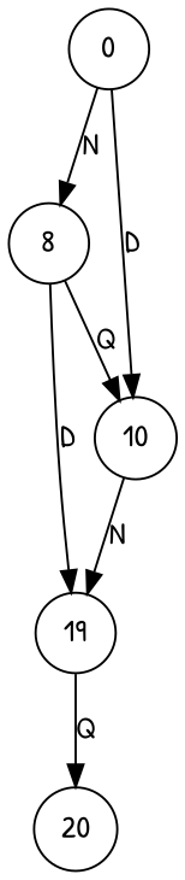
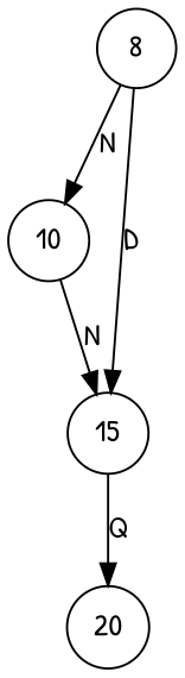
  digraph {
    fontname="Patrick Hand"
    rankdir=TB
    node [fontname="Patrick Hand" shape=circle]
    edge [fontname="Patrick Hand"]
    n1 [label=8]
-   0
    10
-   15 [label=19]
+   15
    20
-   n1 -> 10 [label=Q]
+   n1 -> 10 [label=N]
    n1 -> 15 [label=D]
-   0 -> n1 [label=N]
-   0 -> 10 [label=D]
    10 -> 15 [label=N]
    15 -> 20 [label=Q]
  }
